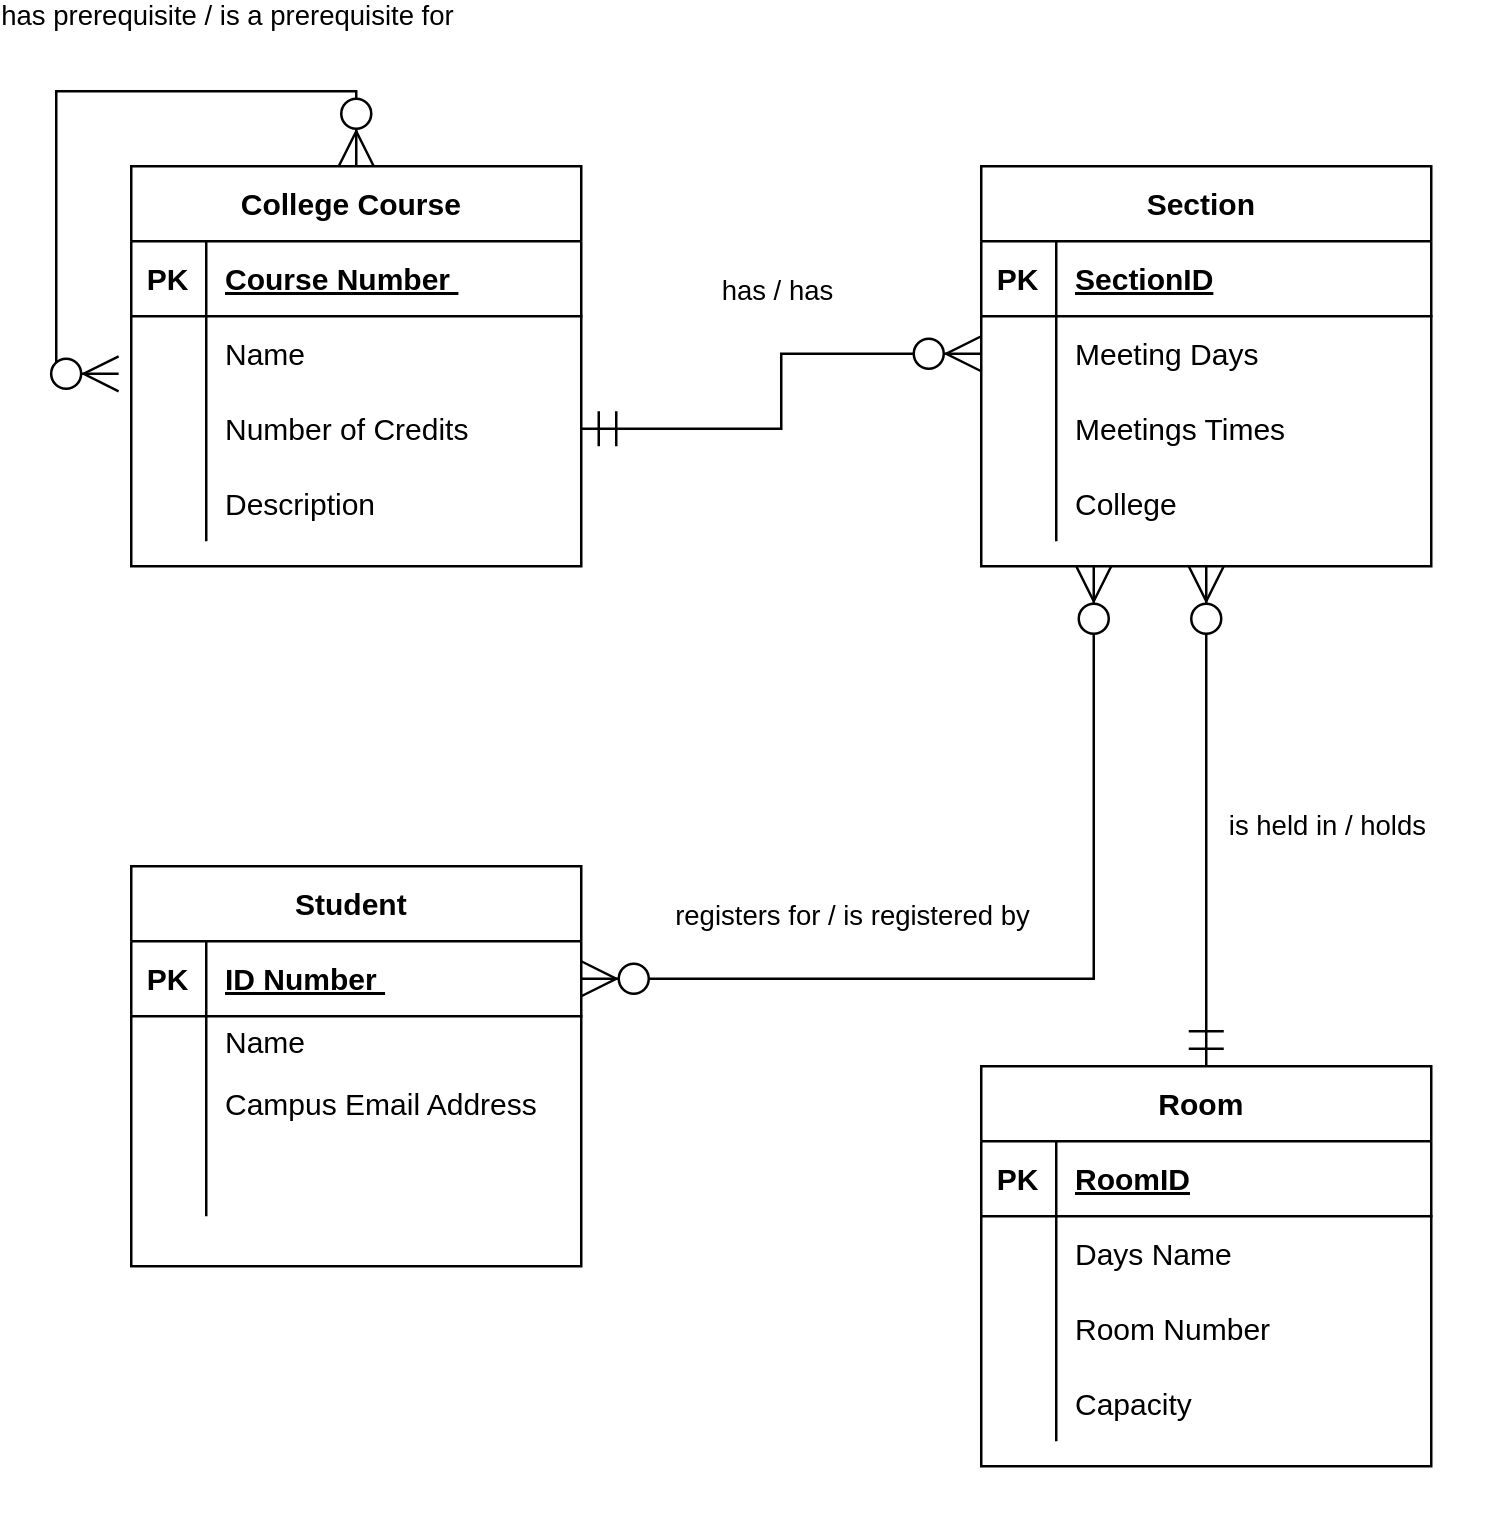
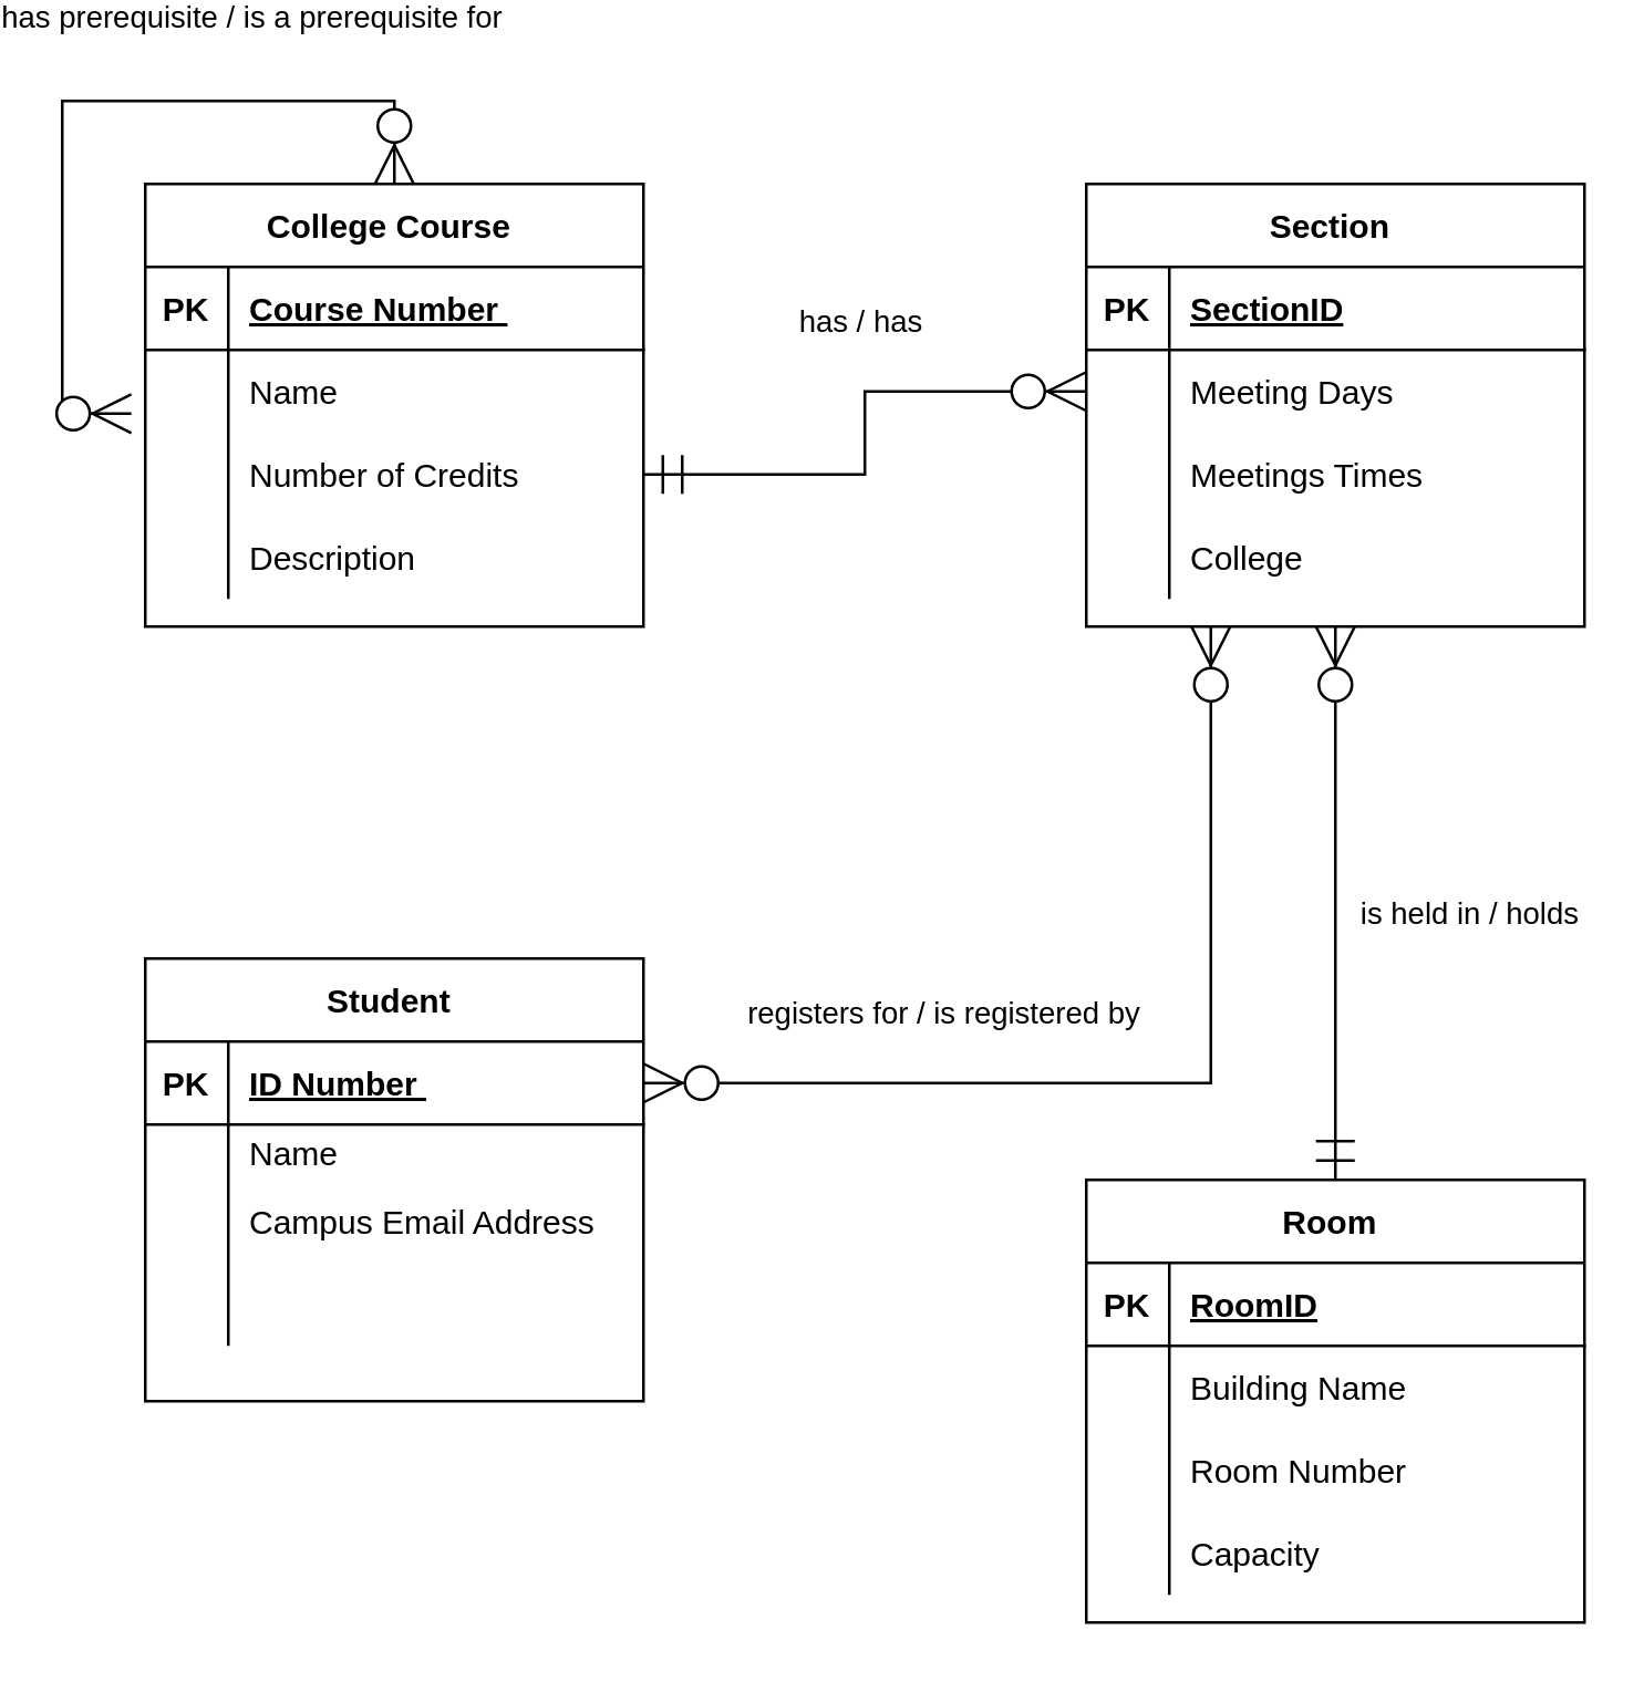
  <mxCell id="0" />
  <mxCell id="1" parent="0" />
  <mxCell id="2" value="College Course " style="shape=table;startSize=30;container=1;collapsible=1;childLayout=tableLayout;fixedRows=1;rowLines=0;fontStyle=1;align=center;resizeLast=1;" vertex="1" parent="1"><mxGeometry x="20" y="20" width="180" height="160" as="geometry" /></mxCell>
  <mxCell id="3" value="" style="shape=partialRectangle;collapsible=0;dropTarget=0;pointerEvents=0;fillColor=none;top=0;left=0;bottom=1;right=0;points=[[0,0.5],[1,0.5]];portConstraint=eastwest;" vertex="1" parent="2"><mxGeometry y="30" width="180" height="30" as="geometry" /></mxCell>
  <mxCell id="4" value="PK" style="shape=partialRectangle;connectable=0;fillColor=none;top=0;left=0;bottom=0;right=0;fontStyle=1;overflow=hidden;" vertex="1" parent="3"><mxGeometry width="30" height="30" as="geometry" /></mxCell>
  <mxCell id="5" value="Course Number " style="shape=partialRectangle;connectable=0;fillColor=none;top=0;left=0;bottom=0;right=0;align=left;spacingLeft=6;fontStyle=5;overflow=hidden;" vertex="1" parent="3"><mxGeometry x="30" width="150" height="30" as="geometry" /></mxCell>
  <mxCell id="6" value="" style="shape=partialRectangle;collapsible=0;dropTarget=0;pointerEvents=0;fillColor=none;top=0;left=0;bottom=0;right=0;points=[[0,0.5],[1,0.5]];portConstraint=eastwest;" vertex="1" parent="2"><mxGeometry y="60" width="180" height="30" as="geometry" /></mxCell>
  <mxCell id="7" value="" style="shape=partialRectangle;connectable=0;fillColor=none;top=0;left=0;bottom=0;right=0;editable=1;overflow=hidden;" vertex="1" parent="6"><mxGeometry width="30" height="30" as="geometry" /></mxCell>
  <mxCell id="8" value="Name " style="shape=partialRectangle;connectable=0;fillColor=none;top=0;left=0;bottom=0;right=0;align=left;spacingLeft=6;overflow=hidden;" vertex="1" parent="6"><mxGeometry x="30" width="150" height="30" as="geometry" /></mxCell>
  <mxCell id="9" value="" style="shape=partialRectangle;collapsible=0;dropTarget=0;pointerEvents=0;fillColor=none;top=0;left=0;bottom=0;right=0;points=[[0,0.5],[1,0.5]];portConstraint=eastwest;" vertex="1" parent="2"><mxGeometry y="90" width="180" height="30" as="geometry" /></mxCell>
  <mxCell id="10" value="" style="shape=partialRectangle;connectable=0;fillColor=none;top=0;left=0;bottom=0;right=0;editable=1;overflow=hidden;" vertex="1" parent="9"><mxGeometry width="30" height="30" as="geometry" /></mxCell>
  <mxCell id="11" value="Number of Credits " style="shape=partialRectangle;connectable=0;fillColor=none;top=0;left=0;bottom=0;right=0;align=left;spacingLeft=6;overflow=hidden;" vertex="1" parent="9"><mxGeometry x="30" width="150" height="30" as="geometry" /></mxCell>
  <mxCell id="12" value="" style="shape=partialRectangle;collapsible=0;dropTarget=0;pointerEvents=0;fillColor=none;top=0;left=0;bottom=0;right=0;points=[[0,0.5],[1,0.5]];portConstraint=eastwest;" vertex="1" parent="2"><mxGeometry y="120" width="180" height="30" as="geometry" /></mxCell>
  <mxCell id="13" value="" style="shape=partialRectangle;connectable=0;fillColor=none;top=0;left=0;bottom=0;right=0;editable=1;overflow=hidden;" vertex="1" parent="12"><mxGeometry width="30" height="30" as="geometry" /></mxCell>
  <mxCell id="14" value="Description" style="shape=partialRectangle;connectable=0;fillColor=none;top=0;left=0;bottom=0;right=0;align=left;spacingLeft=6;overflow=hidden;" vertex="1" parent="12"><mxGeometry x="30" width="150" height="30" as="geometry" /></mxCell>
  <mxCell id="15" value="has prerequisite / is a prerequisite for&amp;nbsp;" style="edgeStyle=orthogonalEdgeStyle;rounded=0;jumpSize=6;orthogonalLoop=1;jettySize=auto;html=1;exitX=0.5;exitY=0;exitDx=0;exitDy=0;entryX=-0.028;entryY=0.767;entryDx=0;entryDy=0;entryPerimeter=0;startArrow=ERzeroToMany;startFill=1;startSize=12;endArrow=ERzeroToMany;endFill=1;endSize=12;targetPerimeterSpacing=0;strokeWidth=1;" edge="1" parent="2" source="2" target="6"><mxGeometry x="-0.444" y="-30" relative="1" as="geometry"><mxPoint as="offset" /></mxGeometry></mxCell>
  <mxCell id="16" value="registers for / is registered by&amp;nbsp;" style="edgeStyle=orthogonalEdgeStyle;rounded=0;orthogonalLoop=1;jettySize=auto;html=1;exitX=0.25;exitY=1;exitDx=0;exitDy=0;entryX=1;entryY=0.5;entryDx=0;entryDy=0;startArrow=ERzeroToMany;startFill=1;endArrow=ERzeroToMany;endFill=1;jumpSize=6;strokeWidth=1;endSize=12;targetPerimeterSpacing=0;startSize=12;" edge="1" parent="1" source="18" target="32"><mxGeometry x="0.405" y="-25" relative="1" as="geometry"><mxPoint as="offset" /></mxGeometry></mxCell>
  <mxCell id="17" value="is held in / holds&amp;nbsp;" style="edgeStyle=orthogonalEdgeStyle;rounded=0;jumpSize=6;orthogonalLoop=1;jettySize=auto;html=1;exitX=0.5;exitY=1;exitDx=0;exitDy=0;entryX=0.5;entryY=0;entryDx=0;entryDy=0;startArrow=ERzeroToMany;startFill=1;startSize=12;endArrow=ERmandOne;endFill=0;endSize=12;targetPerimeterSpacing=0;strokeWidth=1;" edge="1" parent="1" source="18" target="44"><mxGeometry x="0.043" y="50" relative="1" as="geometry"><mxPoint as="offset" /></mxGeometry></mxCell>
  <mxCell id="18" value="Section " style="shape=table;startSize=30;container=1;collapsible=1;childLayout=tableLayout;fixedRows=1;rowLines=0;fontStyle=1;align=center;resizeLast=1;" vertex="1" parent="1"><mxGeometry x="360" y="20" width="180" height="160" as="geometry" /></mxCell>
  <mxCell id="19" value="" style="shape=partialRectangle;collapsible=0;dropTarget=0;pointerEvents=0;fillColor=none;top=0;left=0;bottom=1;right=0;points=[[0,0.5],[1,0.5]];portConstraint=eastwest;" vertex="1" parent="18"><mxGeometry y="30" width="180" height="30" as="geometry" /></mxCell>
  <mxCell id="20" value="PK" style="shape=partialRectangle;connectable=0;fillColor=none;top=0;left=0;bottom=0;right=0;fontStyle=1;overflow=hidden;" vertex="1" parent="19"><mxGeometry width="30" height="30" as="geometry" /></mxCell>
  <mxCell id="21" value="SectionID" style="shape=partialRectangle;connectable=0;fillColor=none;top=0;left=0;bottom=0;right=0;align=left;spacingLeft=6;fontStyle=5;overflow=hidden;" vertex="1" parent="19"><mxGeometry x="30" width="150" height="30" as="geometry" /></mxCell>
  <mxCell id="22" value="" style="shape=partialRectangle;collapsible=0;dropTarget=0;pointerEvents=0;fillColor=none;top=0;left=0;bottom=0;right=0;points=[[0,0.5],[1,0.5]];portConstraint=eastwest;" vertex="1" parent="18"><mxGeometry y="60" width="180" height="30" as="geometry" /></mxCell>
  <mxCell id="23" value="" style="shape=partialRectangle;connectable=0;fillColor=none;top=0;left=0;bottom=0;right=0;editable=1;overflow=hidden;" vertex="1" parent="22"><mxGeometry width="30" height="30" as="geometry" /></mxCell>
  <mxCell id="24" value="Meeting Days " style="shape=partialRectangle;connectable=0;fillColor=none;top=0;left=0;bottom=0;right=0;align=left;spacingLeft=6;overflow=hidden;" vertex="1" parent="22"><mxGeometry x="30" width="150" height="30" as="geometry" /></mxCell>
  <mxCell id="25" value="" style="shape=partialRectangle;collapsible=0;dropTarget=0;pointerEvents=0;fillColor=none;top=0;left=0;bottom=0;right=0;points=[[0,0.5],[1,0.5]];portConstraint=eastwest;" vertex="1" parent="18"><mxGeometry y="90" width="180" height="30" as="geometry" /></mxCell>
  <mxCell id="26" value="" style="shape=partialRectangle;connectable=0;fillColor=none;top=0;left=0;bottom=0;right=0;editable=1;overflow=hidden;" vertex="1" parent="25"><mxGeometry width="30" height="30" as="geometry" /></mxCell>
  <mxCell id="27" value="Meetings Times " style="shape=partialRectangle;connectable=0;fillColor=none;top=0;left=0;bottom=0;right=0;align=left;spacingLeft=6;overflow=hidden;" vertex="1" parent="25"><mxGeometry x="30" width="150" height="30" as="geometry" /></mxCell>
  <mxCell id="28" value="" style="shape=partialRectangle;collapsible=0;dropTarget=0;pointerEvents=0;fillColor=none;top=0;left=0;bottom=0;right=0;points=[[0,0.5],[1,0.5]];portConstraint=eastwest;" vertex="1" parent="18"><mxGeometry y="120" width="180" height="30" as="geometry" /></mxCell>
  <mxCell id="29" value="" style="shape=partialRectangle;connectable=0;fillColor=none;top=0;left=0;bottom=0;right=0;editable=1;overflow=hidden;" vertex="1" parent="28"><mxGeometry width="30" height="30" as="geometry" /></mxCell>
  <mxCell id="30" value="College " style="shape=partialRectangle;connectable=0;fillColor=none;top=0;left=0;bottom=0;right=0;align=left;spacingLeft=6;overflow=hidden;" vertex="1" parent="28"><mxGeometry x="30" width="150" height="30" as="geometry" /></mxCell>
  <mxCell id="31" value="Student " style="shape=table;startSize=30;container=1;collapsible=1;childLayout=tableLayout;fixedRows=1;rowLines=0;fontStyle=1;align=center;resizeLast=1;" vertex="1" parent="1"><mxGeometry x="20" y="300" width="180" height="160" as="geometry" /></mxCell>
  <mxCell id="32" value="" style="shape=partialRectangle;collapsible=0;dropTarget=0;pointerEvents=0;fillColor=none;top=0;left=0;bottom=1;right=0;points=[[0,0.5],[1,0.5]];portConstraint=eastwest;" vertex="1" parent="31"><mxGeometry y="30" width="180" height="30" as="geometry" /></mxCell>
  <mxCell id="33" value="PK" style="shape=partialRectangle;connectable=0;fillColor=none;top=0;left=0;bottom=0;right=0;fontStyle=1;overflow=hidden;" vertex="1" parent="32"><mxGeometry width="30" height="30" as="geometry" /></mxCell>
  <mxCell id="34" value="ID Number " style="shape=partialRectangle;connectable=0;fillColor=none;top=0;left=0;bottom=0;right=0;align=left;spacingLeft=6;fontStyle=5;overflow=hidden;" vertex="1" parent="32"><mxGeometry x="30" width="150" height="30" as="geometry" /></mxCell>
  <mxCell id="35" value="" style="shape=partialRectangle;collapsible=0;dropTarget=0;pointerEvents=0;fillColor=none;top=0;left=0;bottom=0;right=0;points=[[0,0.5],[1,0.5]];portConstraint=eastwest;" vertex="1" parent="31"><mxGeometry y="60" width="180" height="20" as="geometry" /></mxCell>
  <mxCell id="36" value="" style="shape=partialRectangle;connectable=0;fillColor=none;top=0;left=0;bottom=0;right=0;editable=1;overflow=hidden;" vertex="1" parent="35"><mxGeometry width="30" height="20" as="geometry" /></mxCell>
  <mxCell id="37" value="Name " style="shape=partialRectangle;connectable=0;fillColor=none;top=0;left=0;bottom=0;right=0;align=left;spacingLeft=6;overflow=hidden;" vertex="1" parent="35"><mxGeometry x="30" width="150" height="20" as="geometry" /></mxCell>
  <mxCell id="38" value="" style="shape=partialRectangle;collapsible=0;dropTarget=0;pointerEvents=0;fillColor=none;top=0;left=0;bottom=0;right=0;points=[[0,0.5],[1,0.5]];portConstraint=eastwest;" vertex="1" parent="31"><mxGeometry y="80" width="180" height="30" as="geometry" /></mxCell>
  <mxCell id="39" value="" style="shape=partialRectangle;connectable=0;fillColor=none;top=0;left=0;bottom=0;right=0;editable=1;overflow=hidden;" vertex="1" parent="38"><mxGeometry width="30" height="30" as="geometry" /></mxCell>
  <mxCell id="40" value="Campus Email Address " style="shape=partialRectangle;connectable=0;fillColor=none;top=0;left=0;bottom=0;right=0;align=left;spacingLeft=6;overflow=hidden;" vertex="1" parent="38"><mxGeometry x="30" width="150" height="30" as="geometry" /></mxCell>
  <mxCell id="41" value="" style="shape=partialRectangle;collapsible=0;dropTarget=0;pointerEvents=0;fillColor=none;top=0;left=0;bottom=0;right=0;points=[[0,0.5],[1,0.5]];portConstraint=eastwest;" vertex="1" parent="31"><mxGeometry y="110" width="180" height="30" as="geometry" /></mxCell>
  <mxCell id="42" value="" style="shape=partialRectangle;connectable=0;fillColor=none;top=0;left=0;bottom=0;right=0;editable=1;overflow=hidden;" vertex="1" parent="41"><mxGeometry width="30" height="30" as="geometry" /></mxCell>
  <mxCell id="43" value="" style="shape=partialRectangle;connectable=0;fillColor=none;top=0;left=0;bottom=0;right=0;align=left;spacingLeft=6;overflow=hidden;" vertex="1" parent="41"><mxGeometry x="30" width="150" height="30" as="geometry" /></mxCell>
  <mxCell id="44" value="Room " style="shape=table;startSize=30;container=1;collapsible=1;childLayout=tableLayout;fixedRows=1;rowLines=0;fontStyle=1;align=center;resizeLast=1;" vertex="1" parent="1"><mxGeometry x="360" y="380" width="180" height="160" as="geometry" /></mxCell>
  <mxCell id="45" value="" style="shape=partialRectangle;collapsible=0;dropTarget=0;pointerEvents=0;fillColor=none;top=0;left=0;bottom=1;right=0;points=[[0,0.5],[1,0.5]];portConstraint=eastwest;" vertex="1" parent="44"><mxGeometry y="30" width="180" height="30" as="geometry" /></mxCell>
  <mxCell id="46" value="PK" style="shape=partialRectangle;connectable=0;fillColor=none;top=0;left=0;bottom=0;right=0;fontStyle=1;overflow=hidden;" vertex="1" parent="45"><mxGeometry width="30" height="30" as="geometry" /></mxCell>
  <mxCell id="47" value="RoomID" style="shape=partialRectangle;connectable=0;fillColor=none;top=0;left=0;bottom=0;right=0;align=left;spacingLeft=6;fontStyle=5;overflow=hidden;" vertex="1" parent="45"><mxGeometry x="30" width="150" height="30" as="geometry" /></mxCell>
  <mxCell id="48" value="" style="shape=partialRectangle;collapsible=0;dropTarget=0;pointerEvents=0;fillColor=none;top=0;left=0;bottom=0;right=0;points=[[0,0.5],[1,0.5]];portConstraint=eastwest;" vertex="1" parent="44"><mxGeometry y="60" width="180" height="30" as="geometry" /></mxCell>
  <mxCell id="49" value="" style="shape=partialRectangle;connectable=0;fillColor=none;top=0;left=0;bottom=0;right=0;editable=1;overflow=hidden;" vertex="1" parent="48"><mxGeometry width="30" height="30" as="geometry" /></mxCell>
- <mxCell id="50" value="Days Name " style="shape=partialRectangle;connectable=0;fillColor=none;top=0;left=0;bottom=0;right=0;align=left;spacingLeft=6;overflow=hidden;" vertex="1" parent="48"><mxGeometry x="30" width="150" height="30" as="geometry" /></mxCell>
+ <mxCell id="50" value="Building Name " style="shape=partialRectangle;connectable=0;fillColor=none;top=0;left=0;bottom=0;right=0;align=left;spacingLeft=6;overflow=hidden;" vertex="1" parent="48"><mxGeometry x="30" width="150" height="30" as="geometry" /></mxCell>
  <mxCell id="51" value="" style="shape=partialRectangle;collapsible=0;dropTarget=0;pointerEvents=0;fillColor=none;top=0;left=0;bottom=0;right=0;points=[[0,0.5],[1,0.5]];portConstraint=eastwest;" vertex="1" parent="44"><mxGeometry y="90" width="180" height="30" as="geometry" /></mxCell>
  <mxCell id="52" value="" style="shape=partialRectangle;connectable=0;fillColor=none;top=0;left=0;bottom=0;right=0;editable=1;overflow=hidden;" vertex="1" parent="51"><mxGeometry width="30" height="30" as="geometry" /></mxCell>
  <mxCell id="53" value="Room Number " style="shape=partialRectangle;connectable=0;fillColor=none;top=0;left=0;bottom=0;right=0;align=left;spacingLeft=6;overflow=hidden;" vertex="1" parent="51"><mxGeometry x="30" width="150" height="30" as="geometry" /></mxCell>
  <mxCell id="54" value="" style="shape=partialRectangle;collapsible=0;dropTarget=0;pointerEvents=0;fillColor=none;top=0;left=0;bottom=0;right=0;points=[[0,0.5],[1,0.5]];portConstraint=eastwest;" vertex="1" parent="44"><mxGeometry y="120" width="180" height="30" as="geometry" /></mxCell>
  <mxCell id="55" value="" style="shape=partialRectangle;connectable=0;fillColor=none;top=0;left=0;bottom=0;right=0;editable=1;overflow=hidden;" vertex="1" parent="54"><mxGeometry width="30" height="30" as="geometry" /></mxCell>
  <mxCell id="56" value="Capacity " style="shape=partialRectangle;connectable=0;fillColor=none;top=0;left=0;bottom=0;right=0;align=left;spacingLeft=6;overflow=hidden;" vertex="1" parent="54"><mxGeometry x="30" width="150" height="30" as="geometry" /></mxCell>
  <mxCell id="57" value="has / has&amp;nbsp;" style="edgeStyle=orthogonalEdgeStyle;rounded=0;orthogonalLoop=1;jettySize=auto;html=1;exitX=1;exitY=0.5;exitDx=0;exitDy=0;entryX=0;entryY=0.5;entryDx=0;entryDy=0;startArrow=ERmandOne;startFill=0;endArrow=ERzeroToMany;endFill=1;endSize=12;startSize=12;" edge="1" parent="1" source="9" target="22"><mxGeometry x="0.158" y="25" relative="1" as="geometry"><mxPoint as="offset" /></mxGeometry></mxCell>
